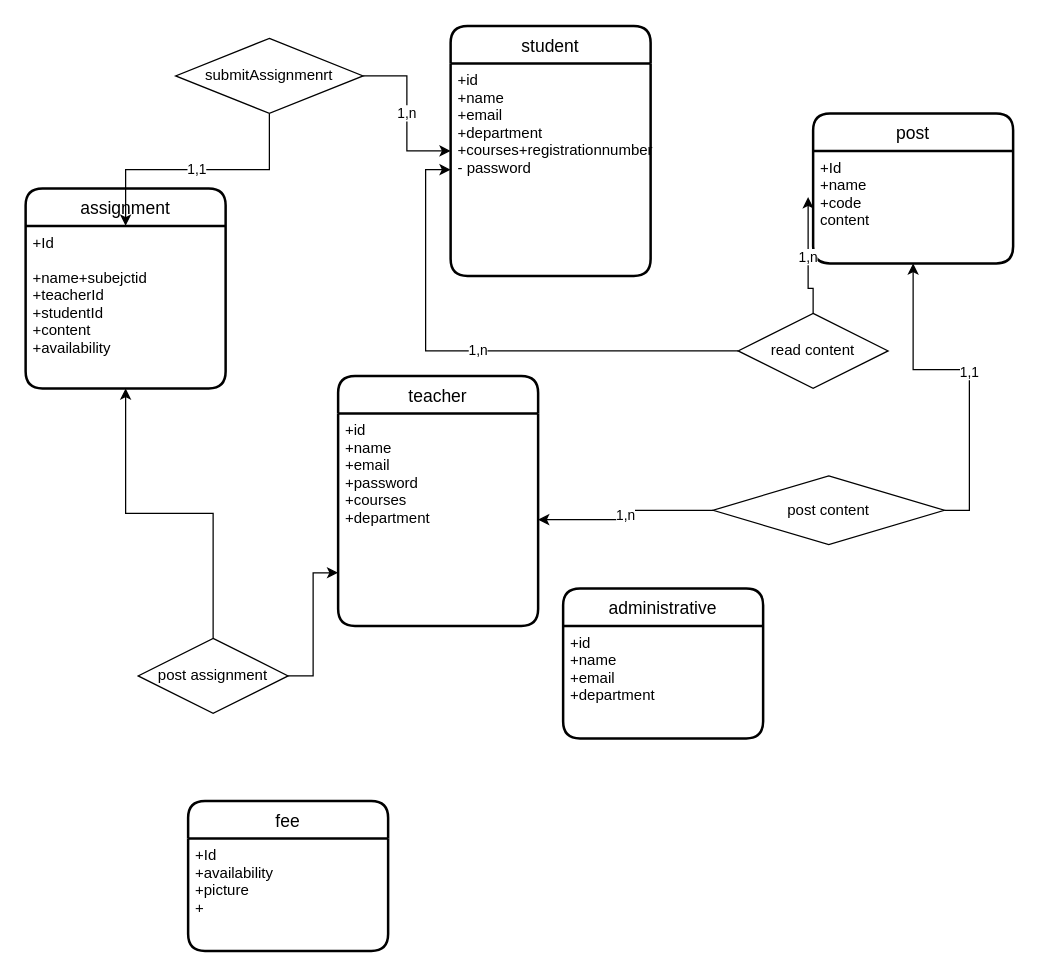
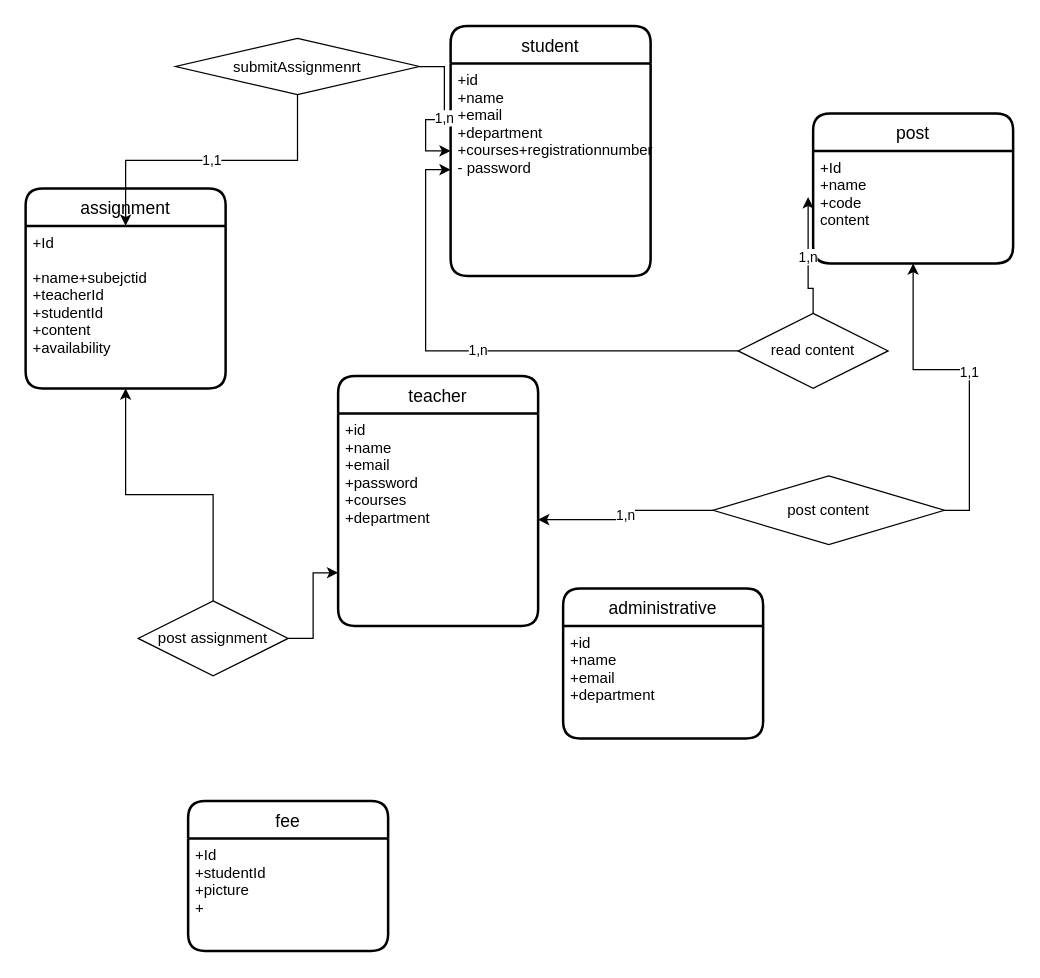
  <mxCell id="0" />
  <mxCell id="1" parent="0" />
  <mxCell id="2" value="student" style="swimlane;childLayout=stackLayout;horizontal=1;startSize=30;horizontalStack=0;rounded=1;fontSize=14;fontStyle=0;strokeWidth=2;resizeParent=0;resizeLast=1;shadow=0;dashed=0;align=center;" vertex="1" parent="1"><mxGeometry x="360" y="20" width="160" height="200" as="geometry" /></mxCell>
  <mxCell id="3" value="+id&#10;+name&#10;+email&#10;+department&#10;+courses+registrationnumber&#10;- password&#10;" style="align=left;strokeColor=none;fillColor=none;spacingLeft=4;fontSize=12;verticalAlign=top;resizable=0;rotatable=0;part=1;" vertex="1" parent="2"><mxGeometry y="30" width="160" height="170" as="geometry" /></mxCell>
  <mxCell id="4" value="teacher" style="swimlane;childLayout=stackLayout;horizontal=1;startSize=30;horizontalStack=0;rounded=1;fontSize=14;fontStyle=0;strokeWidth=2;resizeParent=0;resizeLast=1;shadow=0;dashed=0;align=center;" vertex="1" parent="1"><mxGeometry x="270" y="300" width="160" height="200" as="geometry" /></mxCell>
  <mxCell id="5" value="+id&#10;+name&#10;+email&#10;+password&#10;+courses&#10;+department&#10;" style="align=left;strokeColor=none;fillColor=none;spacingLeft=4;fontSize=12;verticalAlign=top;resizable=0;rotatable=0;part=1;" vertex="1" parent="4"><mxGeometry y="30" width="160" height="170" as="geometry" /></mxCell>
  <mxCell id="6" value="assignment" style="swimlane;childLayout=stackLayout;horizontal=1;startSize=30;horizontalStack=0;rounded=1;fontSize=14;fontStyle=0;strokeWidth=2;resizeParent=0;resizeLast=1;shadow=0;dashed=0;align=center;" vertex="1" parent="1"><mxGeometry x="20" y="150" width="160" height="160" as="geometry" /></mxCell>
  <mxCell id="7" value="+Id&#10;&#10;+name+subejctid&#10;+teacherId&#10;+studentId&#10;+content&#10;+availability&#10;" style="align=left;strokeColor=none;fillColor=none;spacingLeft=4;fontSize=12;verticalAlign=top;resizable=0;rotatable=0;part=1;" vertex="1" parent="6"><mxGeometry y="30" width="160" height="130" as="geometry" /></mxCell>
  <mxCell id="8" value="post" style="swimlane;childLayout=stackLayout;horizontal=1;startSize=30;horizontalStack=0;rounded=1;fontSize=14;fontStyle=0;strokeWidth=2;resizeParent=0;resizeLast=1;shadow=0;dashed=0;align=center;" vertex="1" parent="1"><mxGeometry x="650" y="90" width="160" height="120" as="geometry" /></mxCell>
  <mxCell id="9" value="+Id&#10;+name&#10;+code&#10;content&#10;" style="align=left;strokeColor=none;fillColor=none;spacingLeft=4;fontSize=12;verticalAlign=top;resizable=0;rotatable=0;part=1;" vertex="1" parent="8"><mxGeometry y="30" width="160" height="90" as="geometry" /></mxCell>
  <mxCell id="10" value="1,n" style="edgeStyle=orthogonalEdgeStyle;rounded=0;orthogonalLoop=1;jettySize=auto;html=1;entryX=-0.025;entryY=0.411;entryDx=0;entryDy=0;entryPerimeter=0;" edge="1" parent="1" source="12" target="9"><mxGeometry relative="1" as="geometry" /></mxCell>
  <mxCell id="11" value="1,n" style="edgeStyle=orthogonalEdgeStyle;rounded=0;orthogonalLoop=1;jettySize=auto;html=1;entryX=0;entryY=0.5;entryDx=0;entryDy=0;" edge="1" parent="1" source="12" target="3"><mxGeometry relative="1" as="geometry" /></mxCell>
  <mxCell id="12" value="read content" style="shape=rhombus;perimeter=rhombusPerimeter;whiteSpace=wrap;html=1;align=center;" vertex="1" parent="1"><mxGeometry x="590" y="250" width="120" height="60" as="geometry" /></mxCell>
  <mxCell id="13" value="1,n" style="edgeStyle=orthogonalEdgeStyle;rounded=0;orthogonalLoop=1;jettySize=auto;html=1;" edge="1" parent="1" source="15" target="5"><mxGeometry relative="1" as="geometry" /></mxCell>
  <mxCell id="14" value="1,1" style="edgeStyle=orthogonalEdgeStyle;rounded=0;orthogonalLoop=1;jettySize=auto;html=1;exitX=1;exitY=0.5;exitDx=0;exitDy=0;" edge="1" parent="1" source="15" target="9"><mxGeometry relative="1" as="geometry" /></mxCell>
  <mxCell id="15" value="post content" style="shape=rhombus;perimeter=rhombusPerimeter;whiteSpace=wrap;html=1;align=center;" vertex="1" parent="1"><mxGeometry x="570" y="380" width="185" height="55" as="geometry" /></mxCell>
  <mxCell id="16" value="1,1" style="edgeStyle=orthogonalEdgeStyle;rounded=0;orthogonalLoop=1;jettySize=auto;html=1;" edge="1" parent="1" source="18" target="7"><mxGeometry relative="1" as="geometry" /></mxCell>
  <mxCell id="17" value="1,n" style="edgeStyle=orthogonalEdgeStyle;rounded=0;orthogonalLoop=1;jettySize=auto;html=1;" edge="1" parent="1" source="18" target="2"><mxGeometry relative="1" as="geometry" /></mxCell>
- <mxCell id="18" value="submitAssignmenrt" style="shape=rhombus;perimeter=rhombusPerimeter;whiteSpace=wrap;html=1;align=center;" vertex="1" parent="1"><mxGeometry x="140" y="30" width="150" height="60" as="geometry" /></mxCell>
+ <mxCell id="18" value="submitAssignmenrt" style="shape=rhombus;perimeter=rhombusPerimeter;whiteSpace=wrap;html=1;align=center;" vertex="1" parent="1"><mxGeometry x="140" y="30" width="195" height="45" as="geometry" /></mxCell>
  <mxCell id="19" style="edgeStyle=orthogonalEdgeStyle;rounded=0;orthogonalLoop=1;jettySize=auto;html=1;entryX=0;entryY=0.75;entryDx=0;entryDy=0;" edge="1" parent="1" source="21" target="5"><mxGeometry relative="1" as="geometry" /></mxCell>
  <mxCell id="20" style="edgeStyle=orthogonalEdgeStyle;rounded=0;orthogonalLoop=1;jettySize=auto;html=1;" edge="1" parent="1" source="21" target="7"><mxGeometry relative="1" as="geometry" /></mxCell>
- <mxCell id="21" value="post assignment" style="shape=rhombus;perimeter=rhombusPerimeter;whiteSpace=wrap;html=1;align=center;" vertex="1" parent="1"><mxGeometry x="110" y="510" width="120" height="60" as="geometry" /></mxCell>
+ <mxCell id="21" value="post assignment" style="shape=rhombus;perimeter=rhombusPerimeter;whiteSpace=wrap;html=1;align=center;" vertex="1" parent="1"><mxGeometry x="110" y="480" width="120" height="60" as="geometry" /></mxCell>
  <mxCell id="22" value="administrative" style="swimlane;childLayout=stackLayout;horizontal=1;startSize=30;horizontalStack=0;rounded=1;fontSize=14;fontStyle=0;strokeWidth=2;resizeParent=0;resizeLast=1;shadow=0;dashed=0;align=center;" vertex="1" parent="1"><mxGeometry x="450" y="470" width="160" height="120" as="geometry" /></mxCell>
  <mxCell id="23" value="+id&#10;+name&#10;+email&#10;+department&#10; " style="align=left;strokeColor=none;fillColor=none;spacingLeft=4;fontSize=12;verticalAlign=top;resizable=0;rotatable=0;part=1;" vertex="1" parent="22"><mxGeometry y="30" width="160" height="90" as="geometry" /></mxCell>
  <mxCell id="24" value="fee" style="swimlane;childLayout=stackLayout;horizontal=1;startSize=30;horizontalStack=0;rounded=1;fontSize=14;fontStyle=0;strokeWidth=2;resizeParent=0;resizeLast=1;shadow=0;dashed=0;align=center;" vertex="1" parent="1"><mxGeometry x="150" y="640" width="160" height="120" as="geometry" /></mxCell>
- <mxCell id="25" value="+Id&#10;+availability&#10;+picture&#10;+&#10;" style="align=left;strokeColor=none;fillColor=none;spacingLeft=4;fontSize=12;verticalAlign=top;resizable=0;rotatable=0;part=1;" vertex="1" parent="24"><mxGeometry y="30" width="160" height="90" as="geometry" /></mxCell>
+ <mxCell id="25" value="+Id&#10;+studentId&#10;+picture&#10;+&#10;" style="align=left;strokeColor=none;fillColor=none;spacingLeft=4;fontSize=12;verticalAlign=top;resizable=0;rotatable=0;part=1;" vertex="1" parent="24"><mxGeometry y="30" width="160" height="90" as="geometry" /></mxCell>
